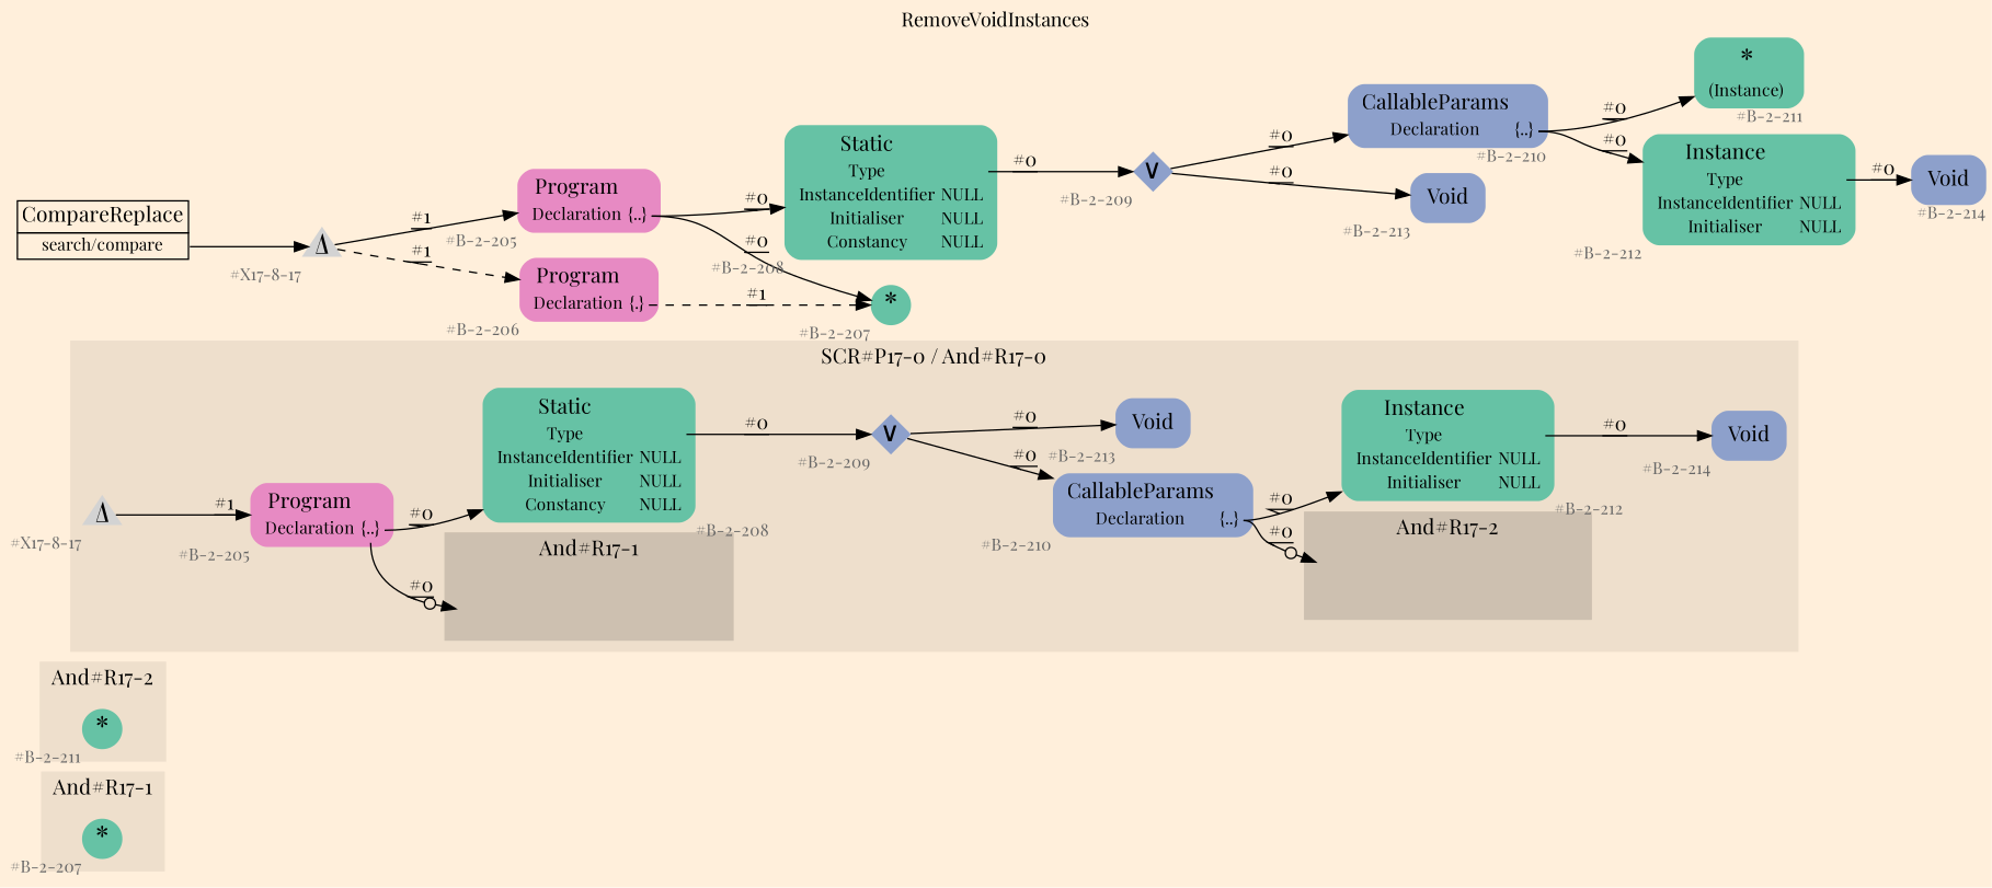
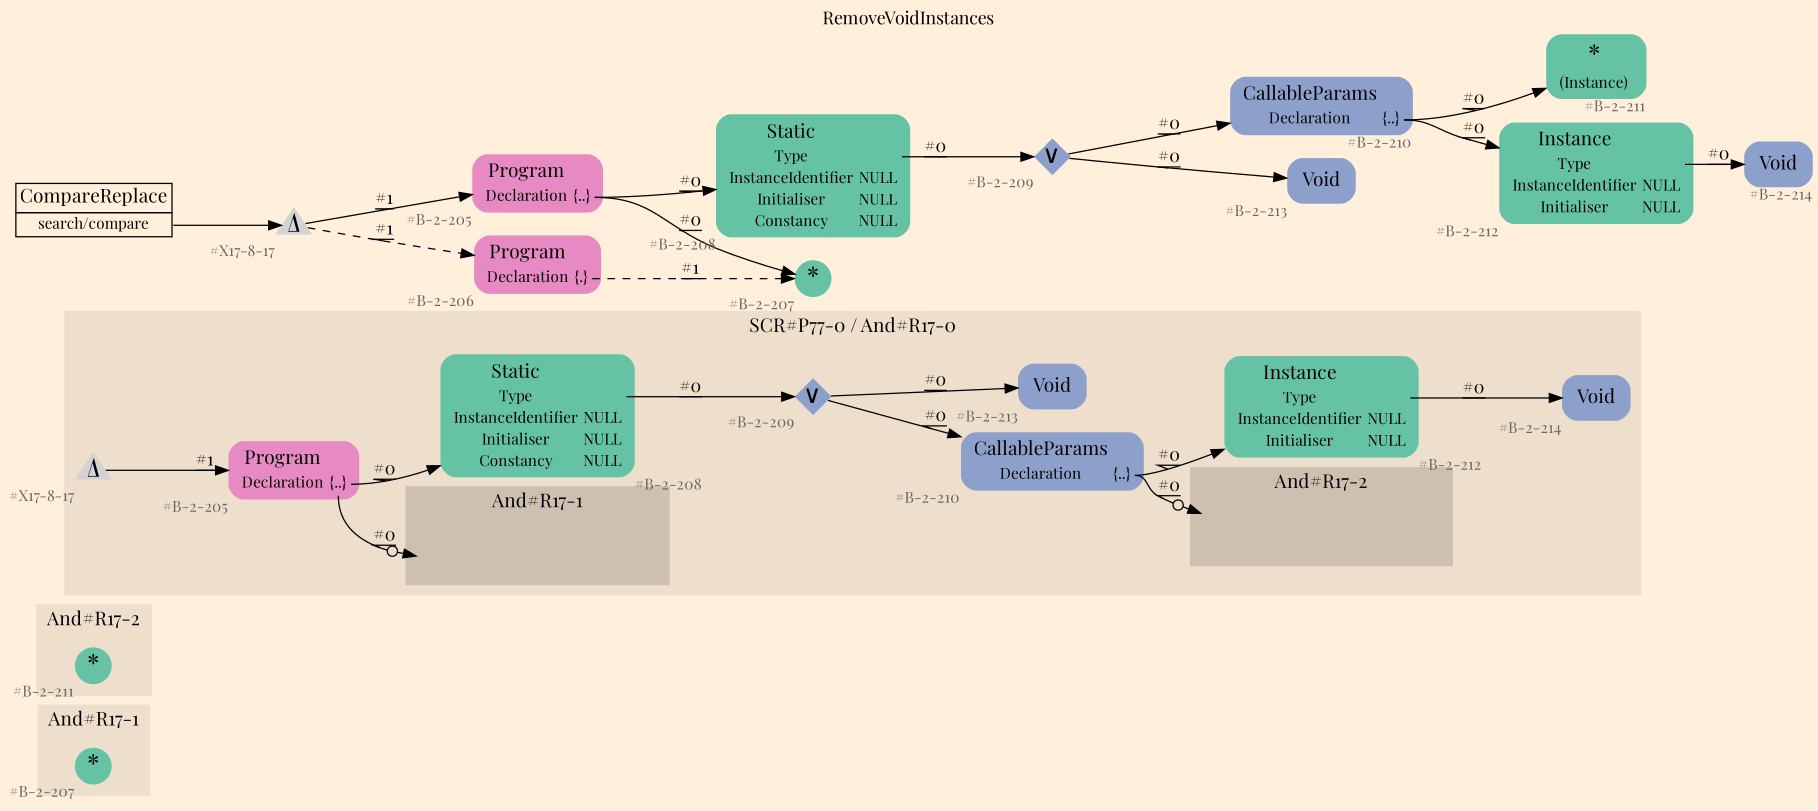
  digraph {
    bgcolor=antiquewhite1
    color=black
    fontcolor=black
    fontname="Playfair Display"
    label=RemoveVoidInstances
    labelloc=t
    rankdir=LR
    ranksep=0.3
    node [fillcolor="/set28/1" fontcolor=grey40 fontname="Playfair Display" fontsize=12 shape=plaintext style="rounded,filled" xlabel="#B-2-207"]
    edge [color=black decorate=true fontcolor=black fontname="Playfair Display" tailport=port0]
    n1 [fixedsize=true height=0.4 label=<<FONT COLOR="black" POINT-SIZE="20">*</FONT>> penwidth=0.0 shape=circle style=filled width=0.4]
    n2 [fixedsize=true height=0.4 label=<<FONT COLOR="black" POINT-SIZE="20">*</FONT>> penwidth=0.0 shape=circle style=filled width=0.4 xlabel="#B-2-211"]
    "And#R17-0/And#R17-1/#B-2-207" [shape=none style=invisible]
    "And#R17-0/And#R17-2/#B-2-211" [shape=none style=invisible xlabel="#B-2-211"]
    n5 [fixedsize=true height=0.4 label=<<FONT COLOR="black" POINT-SIZE="20">Δ</FONT>> penwidth=0.0 shape=triangle style=filled width=0.4 xlabel="#X17-8-17" fillcolor=""]
    n6 [fillcolor="/set28/4" label=<<TABLE BORDER="0" CELLBORDER="0" CELLSPACING="0">          <TR><TD><FONT COLOR="black" POINT-SIZE="15">Program</FONT></TD></TR>          <TR><TD><FONT COLOR="black" POINT-SIZE="12">Declaration</FONT></TD><TD PORT="port0"><FONT COLOR="black" POINT-SIZE="12">{..}</FONT></TD></TR>         </TABLE>> xlabel="#B-2-205"]
    n7 [fillcolor="/set28/3" fixedsize=true height=0.4 label=<<FONT COLOR="black" POINT-SIZE="20">∨</FONT>> penwidth=0.0 shape=diamond style=filled width=0.4 xlabel="#B-2-209"]
    n8 [label=<<TABLE BORDER="0" CELLBORDER="0" CELLSPACING="0">          <TR><TD><FONT COLOR="black" POINT-SIZE="15">Static</FONT></TD></TR>          <TR><TD><FONT COLOR="black" POINT-SIZE="12">Type</FONT></TD><TD PORT="port0"></TD></TR>          <TR><TD><FONT COLOR="black" POINT-SIZE="12">InstanceIdentifier</FONT></TD><TD PORT="port1"><FONT COLOR="black" POINT-SIZE="12">NULL</FONT></TD></TR>          <TR><TD><FONT COLOR="black" POINT-SIZE="12">Initialiser</FONT></TD><TD PORT="port2"><FONT COLOR="black" POINT-SIZE="12">NULL</FONT></TD></TR>          <TR><TD><FONT COLOR="black" POINT-SIZE="12">Constancy</FONT></TD><TD PORT="port3"><FONT COLOR="black" POINT-SIZE="12">NULL</FONT></TD></TR>         </TABLE>> xlabel="#B-2-208"]
    n9 [label=<<TABLE BORDER="0" CELLBORDER="0" CELLSPACING="0">          <TR><TD><FONT COLOR="black" POINT-SIZE="15">Instance</FONT></TD></TR>          <TR><TD><FONT COLOR="black" POINT-SIZE="12">Type</FONT></TD><TD PORT="port0"></TD></TR>          <TR><TD><FONT COLOR="black" POINT-SIZE="12">InstanceIdentifier</FONT></TD><TD PORT="port1"><FONT COLOR="black" POINT-SIZE="12">NULL</FONT></TD></TR>          <TR><TD><FONT COLOR="black" POINT-SIZE="12">Initialiser</FONT></TD><TD PORT="port2"><FONT COLOR="black" POINT-SIZE="12">NULL</FONT></TD></TR>         </TABLE>> xlabel="#B-2-212"]
    n10 [fillcolor="/set28/3" label=<<TABLE BORDER="0" CELLBORDER="0" CELLSPACING="0">          <TR><TD><FONT COLOR="black" POINT-SIZE="15">CallableParams</FONT></TD></TR>          <TR><TD><FONT COLOR="black" POINT-SIZE="12">Declaration</FONT></TD><TD PORT="port0"><FONT COLOR="black" POINT-SIZE="12">{..}</FONT></TD></TR>         </TABLE>> xlabel="#B-2-210"]
    n11 [fillcolor="/set28/3" label=<<TABLE BORDER="0" CELLBORDER="0" CELLSPACING="0">          <TR><TD><FONT COLOR="black" POINT-SIZE="15">Void</FONT></TD></TR>         </TABLE>> xlabel="#B-2-214"]
    n12 [fillcolor="/set28/3" label=<<TABLE BORDER="0" CELLBORDER="0" CELLSPACING="0">          <TR><TD><FONT COLOR="black" POINT-SIZE="15">Void</FONT></TD></TR>         </TABLE>> xlabel="#B-2-213"]
    n13 [color=black fillcolor=antiquewhite1 label=<<TABLE BORDER="0" CELLBORDER="1" CELLSPACING="0">      <TR><TD><FONT COLOR="black" POINT-SIZE="15">CompareReplace</FONT></TD></TR>      <TR><TD PORT="port0"><FONT COLOR="black" POINT-SIZE="12">search/compare</FONT></TD></TR>     </TABLE>> style=filled xlabel=""]
    n14 [fixedsize=true height=0.4 label=<<FONT COLOR="black" POINT-SIZE="20">Δ</FONT>> penwidth=0.0 shape=triangle style=filled width=0.4 xlabel="#X17-8-17" fillcolor=""]
    n15 [fillcolor="/set28/4" label=<<TABLE BORDER="0" CELLBORDER="0" CELLSPACING="0">      <TR><TD><FONT COLOR="black" POINT-SIZE="15">Program</FONT></TD></TR>      <TR><TD><FONT COLOR="black" POINT-SIZE="12">Declaration</FONT></TD><TD PORT="port0"><FONT COLOR="black" POINT-SIZE="12">{..}</FONT></TD></TR>     </TABLE>> xlabel="#B-2-205"]
    n16 [fillcolor="/set28/4" label=<<TABLE BORDER="0" CELLBORDER="0" CELLSPACING="0">      <TR><TD><FONT COLOR="black" POINT-SIZE="15">Program</FONT></TD></TR>      <TR><TD><FONT COLOR="black" POINT-SIZE="12">Declaration</FONT></TD><TD PORT="port0"><FONT COLOR="black" POINT-SIZE="12">{.}</FONT></TD></TR>     </TABLE>> xlabel="#B-2-206"]
    n17 [fixedsize=true height=0.4 label=<<FONT COLOR="black" POINT-SIZE="20">*</FONT>> penwidth=0.0 shape=circle style=filled width=0.4]
    n18 [label=<<TABLE BORDER="0" CELLBORDER="0" CELLSPACING="0">      <TR><TD><FONT COLOR="black" POINT-SIZE="15">Static</FONT></TD></TR>      <TR><TD><FONT COLOR="black" POINT-SIZE="12">Type</FONT></TD><TD PORT="port0"></TD></TR>      <TR><TD><FONT COLOR="black" POINT-SIZE="12">InstanceIdentifier</FONT></TD><TD PORT="port1"><FONT COLOR="black" POINT-SIZE="12">NULL</FONT></TD></TR>      <TR><TD><FONT COLOR="black" POINT-SIZE="12">Initialiser</FONT></TD><TD PORT="port2"><FONT COLOR="black" POINT-SIZE="12">NULL</FONT></TD></TR>      <TR><TD><FONT COLOR="black" POINT-SIZE="12">Constancy</FONT></TD><TD PORT="port3"><FONT COLOR="black" POINT-SIZE="12">NULL</FONT></TD></TR>     </TABLE>> xlabel="#B-2-208"]
    n19 [fillcolor="/set28/3" fixedsize=true height=0.4 label=<<FONT COLOR="black" POINT-SIZE="20">∨</FONT>> penwidth=0.0 shape=diamond style=filled width=0.4 xlabel="#B-2-209"]
    n20 [fillcolor="/set28/3" label=<<TABLE BORDER="0" CELLBORDER="0" CELLSPACING="0">      <TR><TD><FONT COLOR="black" POINT-SIZE="15">CallableParams</FONT></TD></TR>      <TR><TD><FONT COLOR="black" POINT-SIZE="12">Declaration</FONT></TD><TD PORT="port0"><FONT COLOR="black" POINT-SIZE="12">{..}</FONT></TD></TR>     </TABLE>> xlabel="#B-2-210"]
    n21 [fillcolor="/set28/3" label=<<TABLE BORDER="0" CELLBORDER="0" CELLSPACING="0">      <TR><TD><FONT COLOR="black" POINT-SIZE="15">Void</FONT></TD></TR>     </TABLE>> xlabel="#B-2-213"]
    n22 [label=<<TABLE BORDER="0" CELLBORDER="0" CELLSPACING="0">      <TR><TD><FONT COLOR="black" POINT-SIZE="20">*</FONT></TD></TR>      <TR><TD><FONT COLOR="black" POINT-SIZE="12">(Instance)</FONT></TD><TD PORT="port0"></TD></TR>     </TABLE>> xlabel="#B-2-211"]
    n23 [label=<<TABLE BORDER="0" CELLBORDER="0" CELLSPACING="0">      <TR><TD><FONT COLOR="black" POINT-SIZE="15">Instance</FONT></TD></TR>      <TR><TD><FONT COLOR="black" POINT-SIZE="12">Type</FONT></TD><TD PORT="port0"></TD></TR>      <TR><TD><FONT COLOR="black" POINT-SIZE="12">InstanceIdentifier</FONT></TD><TD PORT="port1"><FONT COLOR="black" POINT-SIZE="12">NULL</FONT></TD></TR>      <TR><TD><FONT COLOR="black" POINT-SIZE="12">Initialiser</FONT></TD><TD PORT="port2"><FONT COLOR="black" POINT-SIZE="12">NULL</FONT></TD></TR>     </TABLE>> xlabel="#B-2-212"]
    n24 [fillcolor="/set28/3" label=<<TABLE BORDER="0" CELLBORDER="0" CELLSPACING="0">      <TR><TD><FONT COLOR="black" POINT-SIZE="15">Void</FONT></TD></TR>     </TABLE>> xlabel="#B-2-214"]
    subgraph cluster_1 {
      color=antiquewhite2
      fontsize=15
      label="And#R17-1"
      style=filled
      n1
    }
    subgraph cluster_2 {
      color=antiquewhite2
      fontsize=15
      label="And#R17-2"
      style=filled
      n2
    }
    subgraph cluster_3 {
      color=antiquewhite2
      fontsize=15
-     label="SCR#P17-0 / And#R17-0"
+     label="SCR#P77-0 / And#R17-0"
      style=filled
      n5
      n6
      n7
      n8
      n9
      n10
      n11
      n12
      subgraph cluster_4 {
        color=antiquewhite3
        fontsize=15
        label="And#R17-1"
        style=filled
        "And#R17-0/And#R17-1/#B-2-207"
      }
      subgraph cluster_5 {
        color=antiquewhite3
        fontsize=15
        label="And#R17-2"
        style=filled
        "And#R17-0/And#R17-2/#B-2-211"
      }
    }
    n5 -> n6 [label="#1" tailport=""]
    n6 -> "And#R17-0/And#R17-1/#B-2-207" [arrowhead=normalnoneodot label="#0"]
    n6 -> n8 [label="#0"]
    n7 -> n10 [label="#0" tailport=""]
    n7 -> n12 [label="#0" tailport=""]
    n8 -> n7 [label="#0"]
    n9 -> n11 [label="#0"]
    n10 -> "And#R17-0/And#R17-2/#B-2-211" [arrowhead=normalnoneodot label="#0"]
    n10 -> n9 [label="#0"]
    n13 -> n14
    n14 -> n15 [label="#1" tailport=""]
    n14 -> n16 [label="#1" style=dashed tailport=""]
    n15 -> n17 [label="#0"]
    n15 -> n18 [label="#0"]
    n16 -> n17 [label="#1" style=dashed]
    n18 -> n19 [label="#0"]
    n19 -> n20 [label="#0" tailport=""]
    n19 -> n21 [label="#0" tailport=""]
    n20 -> n22 [label="#0"]
    n20 -> n23 [label="#0"]
    n23 -> n24 [label="#0"]
  }
